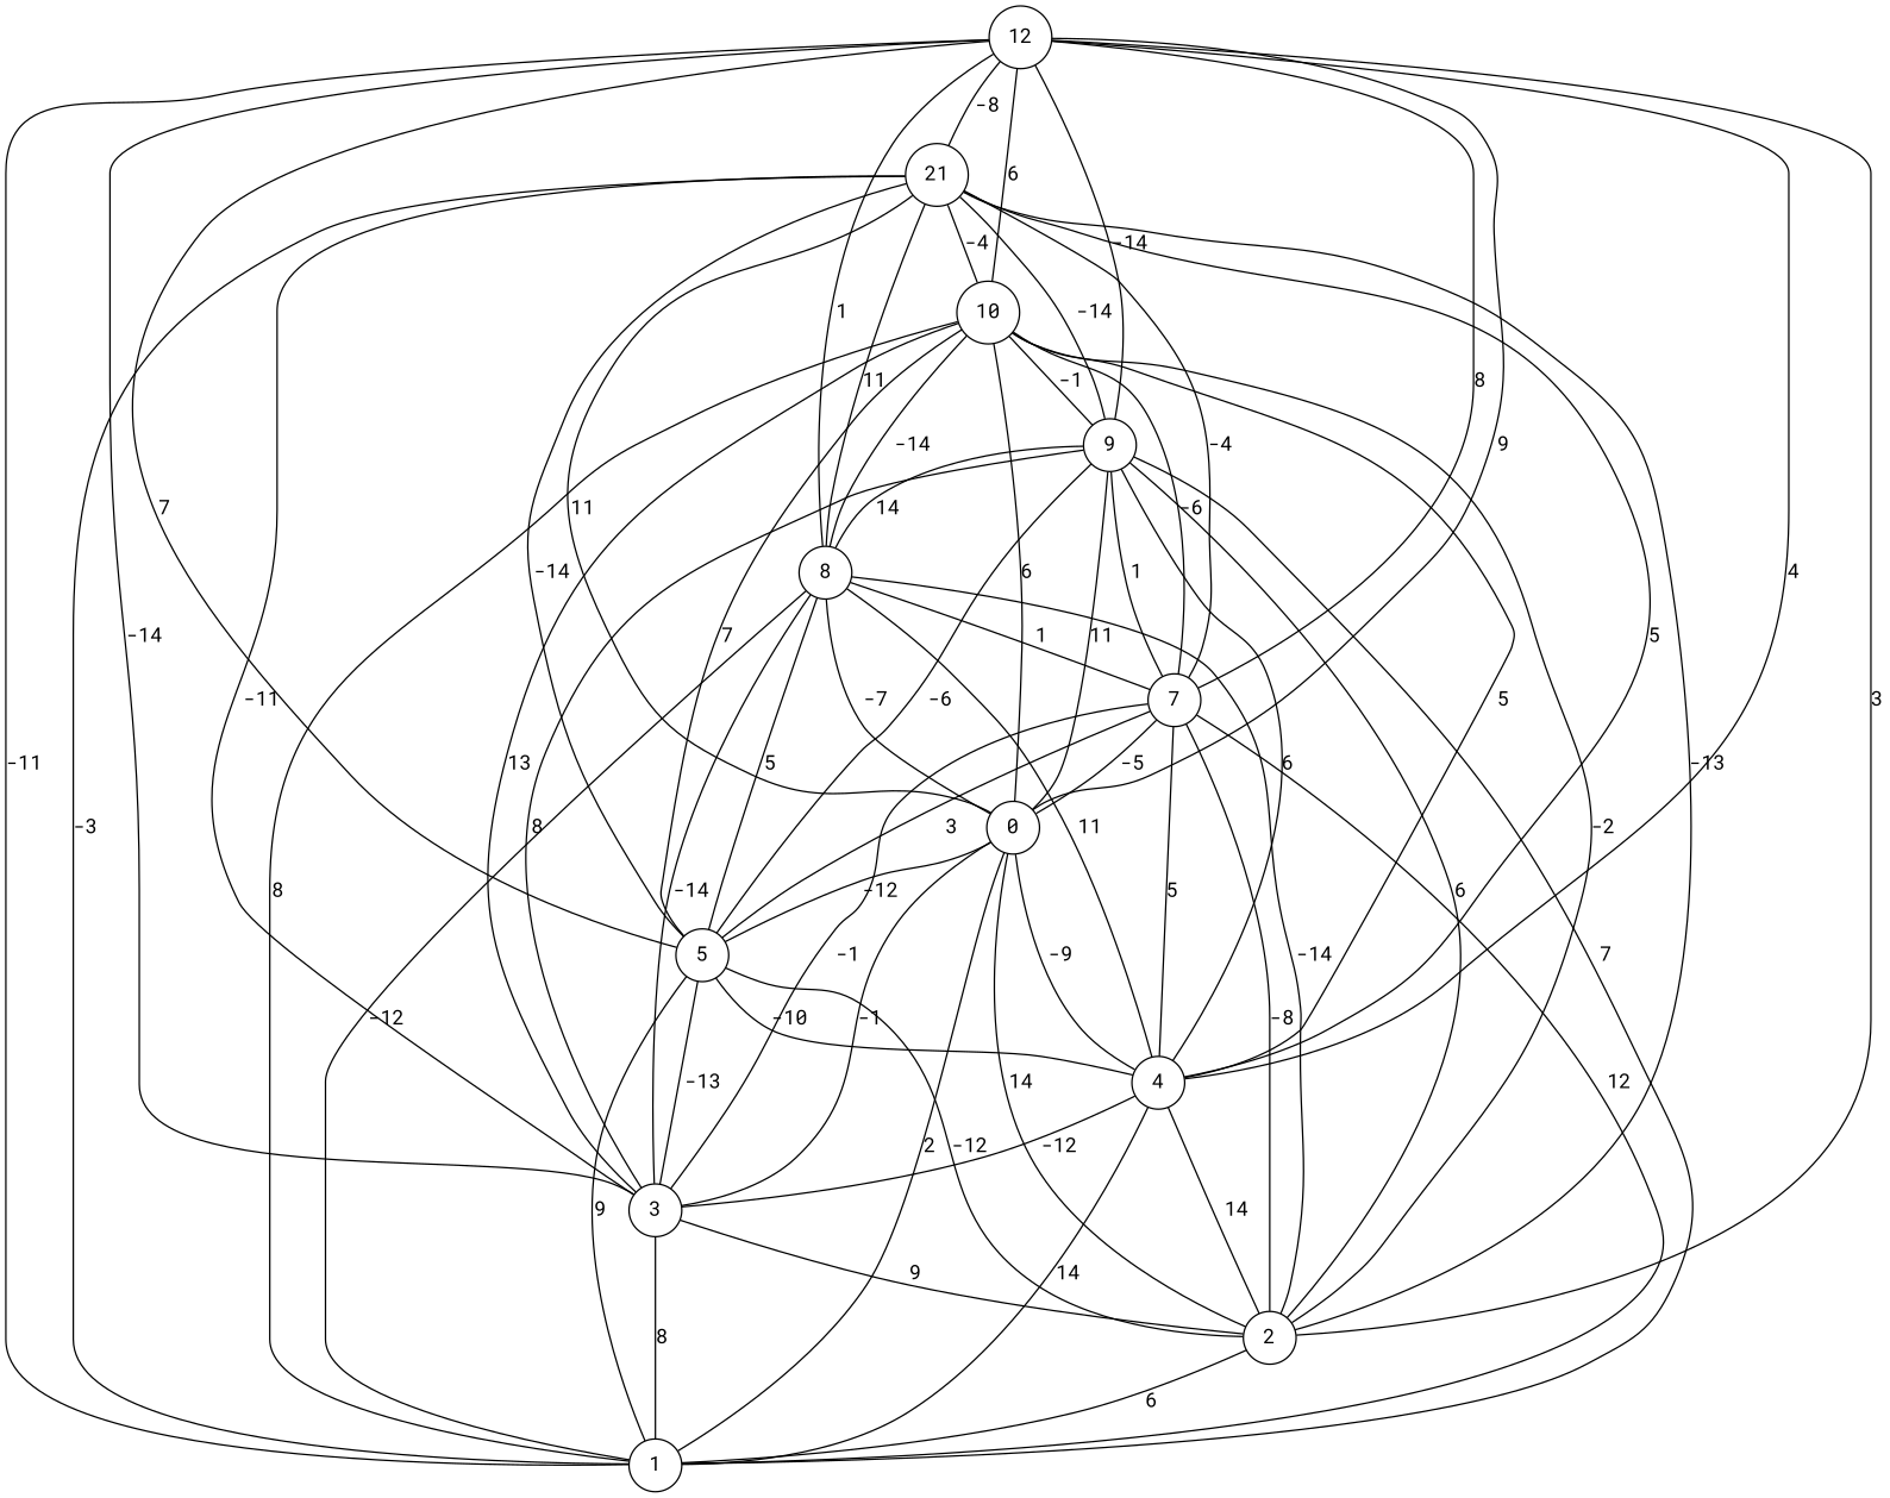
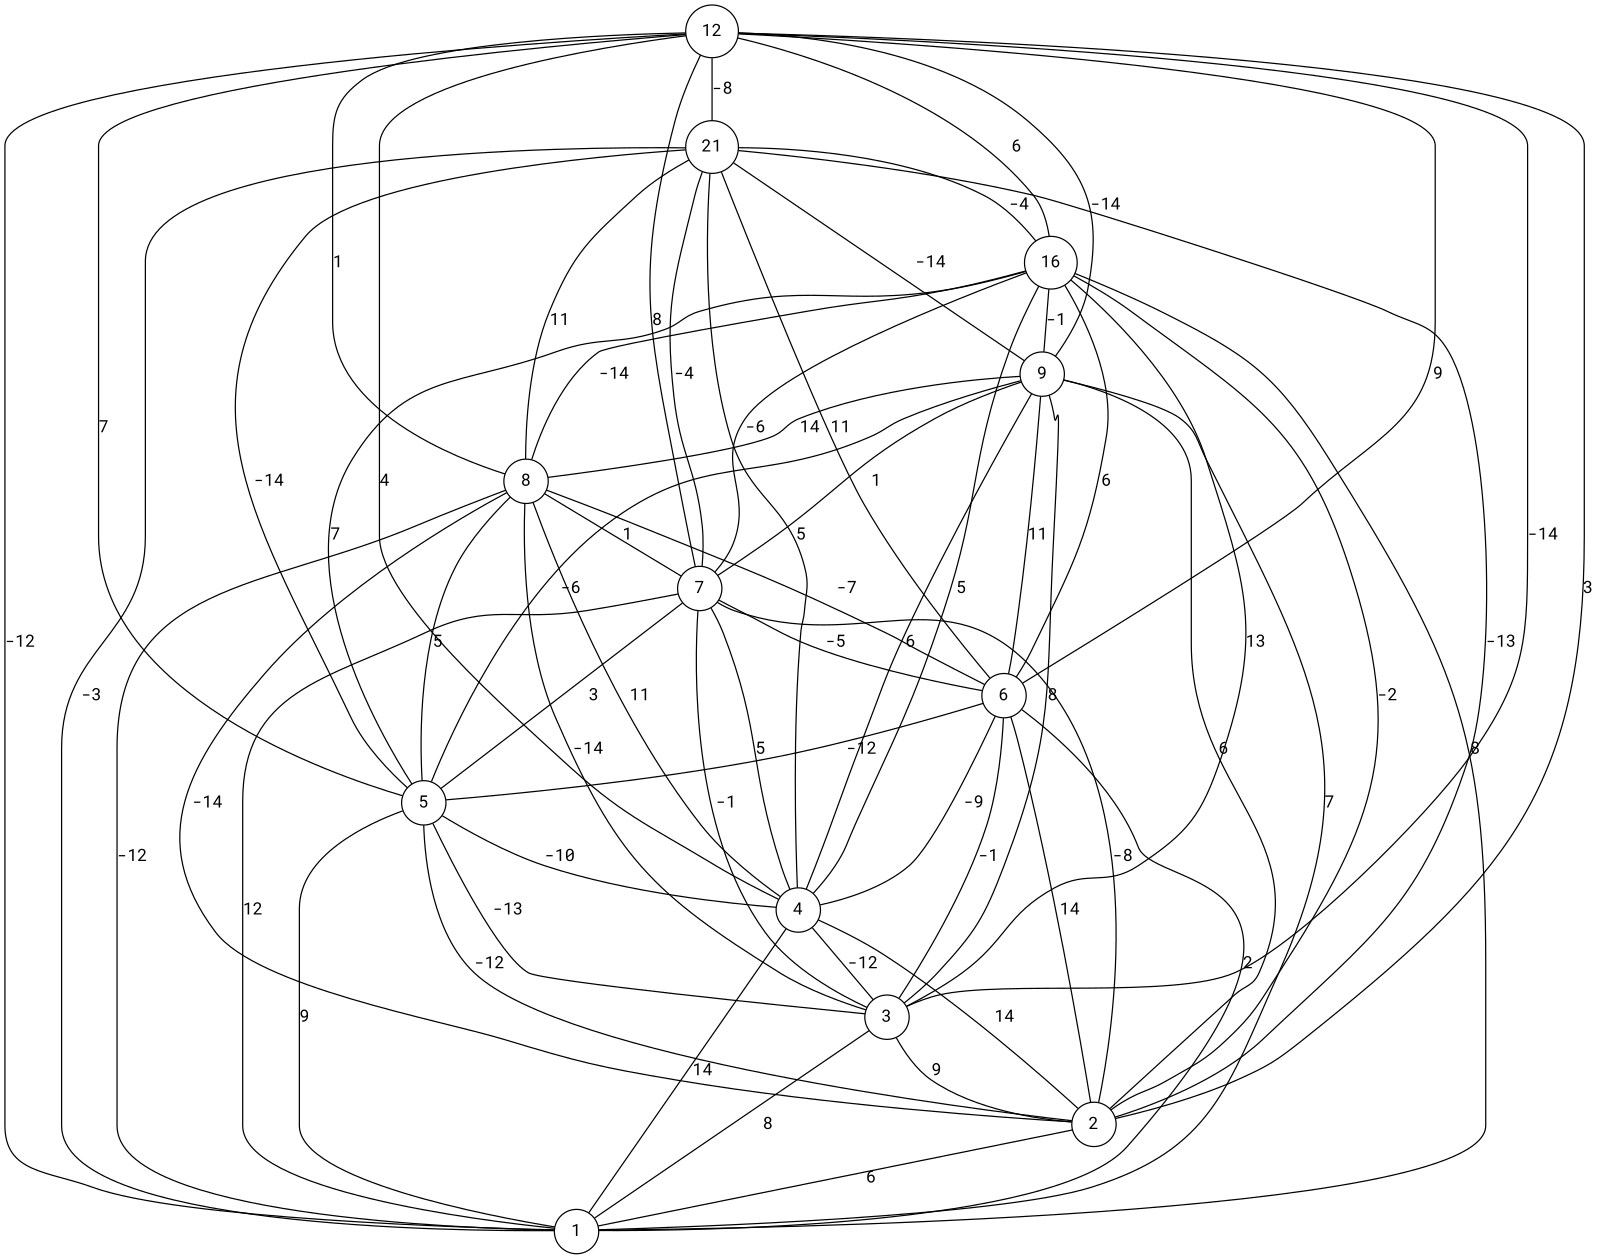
  graph {
    fontname="Roboto Mono"
    node [fontname="Roboto Mono" shape=circle]
    edge [fontname="Roboto Mono"]
    12
    1
    2
    3
    4
    5
-   6 [label=0]
+   6
    7
    8
    9
-   10
+   10 [label=16]
    n12 [label=21]
-   12 -- 1 [label=-11]
+   12 -- 1 [label=-12]
    12 -- 2 [label=3]
    12 -- 3 [label=-14]
    12 -- 4 [label=4]
    12 -- 5 [label=7]
    12 -- 6 [label=9]
    12 -- 7 [label=8]
    12 -- 8 [label=1]
    12 -- 9 [label=-14]
    12 -- 10 [label=6]
    12 -- n12 [label=-8]
    2 -- 1 [label=6]
    3 -- 1 [label=8]
    3 -- 2 [label=9]
    4 -- 1 [label=14]
    4 -- 2 [label=14]
    4 -- 3 [label=-12]
    5 -- 1 [label=9]
    5 -- 2 [label=-12]
    5 -- 3 [label=-13]
    5 -- 4 [label=-10]
    6 -- 1 [label=2]
    6 -- 2 [label=14]
    6 -- 3 [label=-1]
    6 -- 4 [label=-9]
    6 -- 5 [label=-12]
    7 -- 1 [label=12]
    7 -- 2 [label=-8]
    7 -- 3 [label=-1]
    7 -- 4 [label=5]
    7 -- 5 [label=3]
    7 -- 6 [label=-5]
    8 -- 1 [label=-12]
    8 -- 2 [label=-14]
    8 -- 3 [label=-14]
    8 -- 4 [label=11]
    8 -- 5 [label=5]
    8 -- 6 [label=-7]
    8 -- 7 [label=1]
    9 -- 1 [label=7]
    9 -- 2 [label=6]
    9 -- 3 [label=8]
    9 -- 4 [label=6]
    9 -- 5 [label=-6]
    9 -- 6 [label=11]
    9 -- 7 [label=1]
    9 -- 8 [label=14]
    10 -- 1 [label=8]
    10 -- 2 [label=-2]
    10 -- 3 [label=13]
    10 -- 4 [label=5]
    10 -- 5 [label=7]
    10 -- 6 [label=6]
    10 -- 7 [label=-6]
    10 -- 8 [label=-14]
    10 -- 9 [label=-1]
    n12 -- 1 [label=-3]
    n12 -- 2 [label=-13]
-   n12 -- 3 [label=-11]
    n12 -- 4 [label=5]
    n12 -- 5 [label=-14]
    n12 -- 6 [label=11]
    n12 -- 7 [label=-4]
    n12 -- 8 [label=11]
    n12 -- 9 [label=-14]
    n12 -- 10 [label=-4]
  }
